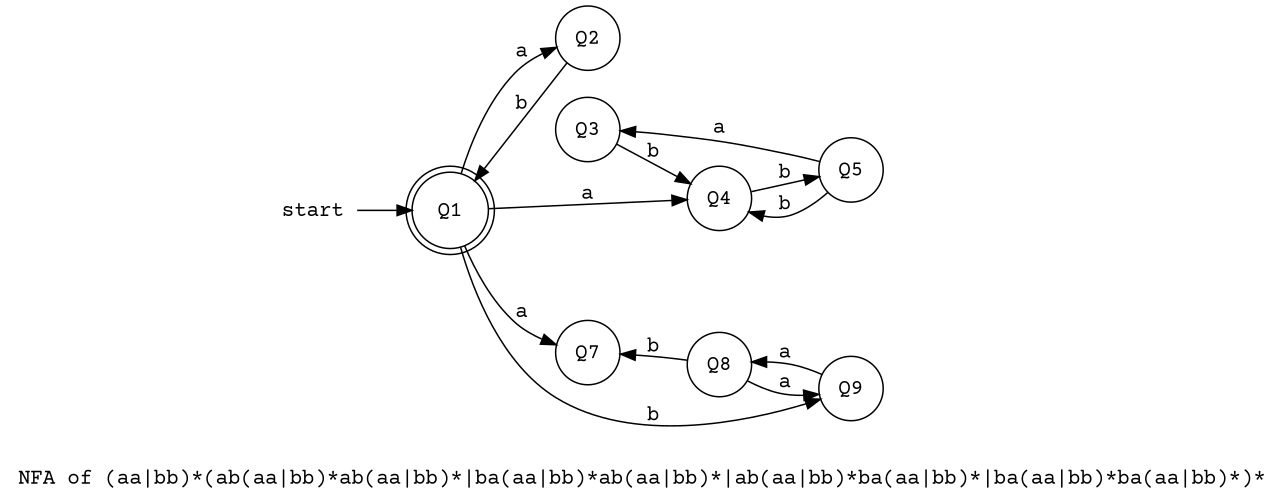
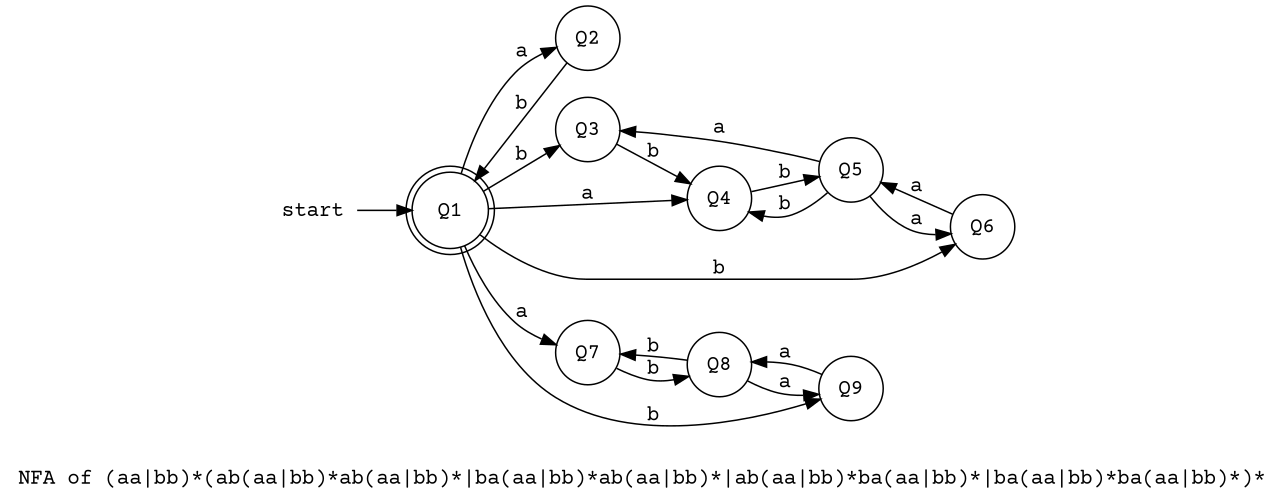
  digraph {
    fontname="Courier Prime"
    label="NFA of (aa|bb)*(ab(aa|bb)*ab(aa|bb)*|ba(aa|bb)*ab(aa|bb)*|ab(aa|bb)*ba(aa|bb)*|ba(aa|bb)*ba(aa|bb)*)*"
    rankdir=LR
    node [fontname="Courier Prime" shape=circle]
    edge [fontname="Courier Prime"]
    start [shape=none]
    n2 [label=Q1 shape=doublecircle]
    n3 [label=Q2]
    n4 [label=Q3]
    n5 [label=Q4]
+   n6 [label=Q6]
    n7 [label=Q7]
    n8 [label=Q9]
    n9 [label=Q5]
    n10 [label=Q8]
    start -> n2
    n2 -> n3 [label=a]
+   n2 -> n4 [label=b]
    n2 -> n5 [label=a]
+   n2 -> n6 [label=b]
    n2 -> n7 [label=a]
    n2 -> n8 [label=b]
    n3 -> n2 [label=b]
    n4 -> n5 [label=b]
    n5 -> n9 [label=b]
+   n6 -> n9 [label=a]
+   n7 -> n10 [label=b]
    n8 -> n10 [label=a]
    n9 -> n4 [label=a]
    n9 -> n5 [label=b]
+   n9 -> n6 [label=a]
    n10 -> n7 [label=b]
    n10 -> n8 [label=a]
  }
